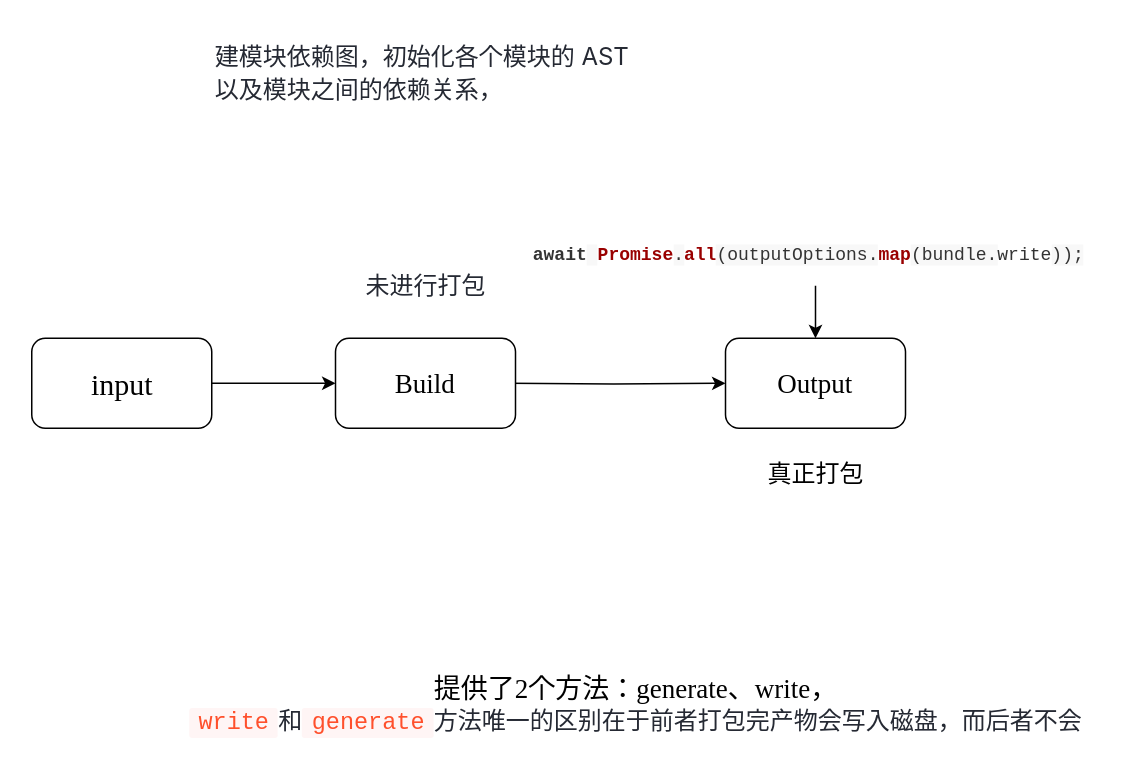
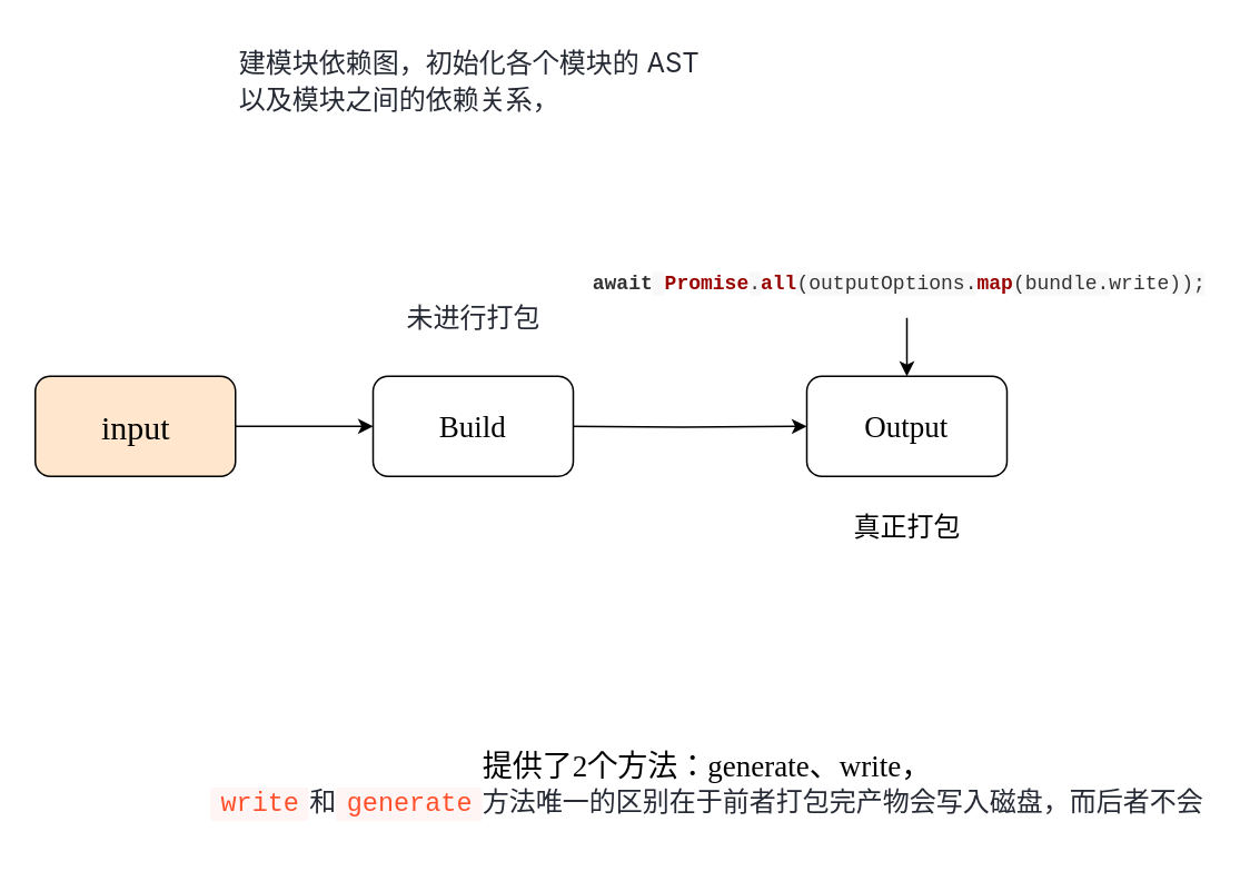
  <mxCell id="0" />
  <mxCell id="1" parent="0" />
  <mxCell id="2" style="edgeStyle=orthogonalEdgeStyle;rounded=0;orthogonalLoop=1;jettySize=auto;html=1;exitX=1;exitY=0.5;exitDx=0;exitDy=0;fontSize=24;" edge="1" parent="1" source="3"><mxGeometry relative="1" as="geometry"><mxPoint x="223" y="255" as="targetPoint" /></mxGeometry></mxCell>
- <mxCell id="3" value="&lt;font style=&quot;font-size: 20px;&quot;&gt;input&lt;/font&gt;" style="rounded=1;whiteSpace=wrap;html=1;fontSize=20;fontFamily=Verdana;" vertex="1" parent="1"><mxGeometry x="20.5" y="225" width="120" height="60" as="geometry" /></mxCell>
+ <mxCell id="3" value="&lt;font style=&quot;font-size: 20px;&quot;&gt;input&lt;/font&gt;" style="rounded=1;whiteSpace=wrap;html=1;fontSize=20;fontFamily=Verdana;fillColor=#ffe6cc;" vertex="1" parent="1"><mxGeometry x="20.5" y="225" width="120" height="60" as="geometry" /></mxCell>
  <mxCell id="4" style="edgeStyle=orthogonalEdgeStyle;rounded=0;orthogonalLoop=1;jettySize=auto;html=1;exitX=1;exitY=0.5;exitDx=0;exitDy=0;entryX=0;entryY=0.5;entryDx=0;entryDy=0;fontSize=24;" edge="1" parent="1" target="7"><mxGeometry relative="1" as="geometry"><mxPoint x="333" y="255" as="sourcePoint" /><mxPoint x="403" y="255" as="targetPoint" /></mxGeometry></mxCell>
  <mxCell id="5" value="&lt;span style=&quot;color: rgb(37, 41, 51); font-family: -apple-system, system-ui, &amp;quot;Segoe UI&amp;quot;, Roboto, Ubuntu, Cantarell, &amp;quot;Noto Sans&amp;quot;, sans-serif, &amp;quot;system-ui&amp;quot;, &amp;quot;Helvetica Neue&amp;quot;, &amp;quot;PingFang SC&amp;quot;, &amp;quot;Hiragino Sans GB&amp;quot;, &amp;quot;Microsoft YaHei&amp;quot;, Arial; font-size: 16px; font-style: normal; font-variant-ligatures: normal; font-variant-caps: normal; font-weight: 400; letter-spacing: normal; orphans: 2; text-align: start; text-indent: 0px; text-transform: none; widows: 2; word-spacing: 0px; -webkit-text-stroke-width: 0px; background-color: rgb(255, 255, 255); text-decoration-thickness: initial; text-decoration-style: initial; text-decoration-color: initial; float: none; display: inline !important;&quot;&gt;建模块依赖图，初始化各个模块的 AST 以及模块之间的依赖关系，&lt;/span&gt;" style="text;whiteSpace=wrap;html=1;fontSize=18;fontFamily=Verdana;" vertex="1" parent="1"><mxGeometry x="140.5" y="20" width="285" height="50" as="geometry" /></mxCell>
  <mxCell id="6" value="&lt;span style=&quot;font-size: 18px;&quot;&gt;Build&lt;/span&gt;" style="rounded=1;whiteSpace=wrap;html=1;fontSize=20;fontFamily=Verdana;" vertex="1" parent="1"><mxGeometry x="223" y="225" width="120" height="60" as="geometry" /></mxCell>
  <mxCell id="7" value="&lt;span style=&quot;font-size: 18px;&quot;&gt;Output&lt;/span&gt;" style="rounded=1;whiteSpace=wrap;html=1;fontSize=20;fontFamily=Verdana;" vertex="1" parent="1"><mxGeometry x="483" y="225" width="120" height="60" as="geometry" /></mxCell>
  <mxCell id="8" value="提供了2个方法：generate、write，&lt;br&gt;&lt;code style=&quot;font-family: Menlo, Monaco, Consolas, &amp;quot;Courier New&amp;quot;, monospace; font-size: 0.87em; word-break: break-word; border-radius: 2px; overflow-x: auto; background-color: rgb(255, 245, 245); color: rgb(255, 80, 44); padding: 0.065em 0.4em; text-align: start;&quot;&gt;write&lt;/code&gt;&lt;span style=&quot;color: rgb(37, 41, 51); font-family: -apple-system, system-ui, &amp;quot;Segoe UI&amp;quot;, Roboto, Ubuntu, Cantarell, &amp;quot;Noto Sans&amp;quot;, sans-serif, &amp;quot;system-ui&amp;quot;, &amp;quot;Helvetica Neue&amp;quot;, &amp;quot;PingFang SC&amp;quot;, &amp;quot;Hiragino Sans GB&amp;quot;, &amp;quot;Microsoft YaHei&amp;quot;, Arial; font-size: 16px; text-align: start; background-color: rgb(255, 255, 255);&quot;&gt;和&lt;/span&gt;&lt;code style=&quot;font-family: Menlo, Monaco, Consolas, &amp;quot;Courier New&amp;quot;, monospace; font-size: 0.87em; word-break: break-word; border-radius: 2px; overflow-x: auto; background-color: rgb(255, 245, 245); color: rgb(255, 80, 44); padding: 0.065em 0.4em; text-align: start;&quot;&gt;generate&lt;/code&gt;&lt;span style=&quot;color: rgb(37, 41, 51); font-family: -apple-system, system-ui, &amp;quot;Segoe UI&amp;quot;, Roboto, Ubuntu, Cantarell, &amp;quot;Noto Sans&amp;quot;, sans-serif, &amp;quot;system-ui&amp;quot;, &amp;quot;Helvetica Neue&amp;quot;, &amp;quot;PingFang SC&amp;quot;, &amp;quot;Hiragino Sans GB&amp;quot;, &amp;quot;Microsoft YaHei&amp;quot;, Arial; font-size: 16px; text-align: start; background-color: rgb(255, 255, 255);&quot;&gt;方法唯一的区别在于前者打包完产物会写入磁盘，而后者不会&lt;/span&gt;" style="text;html=1;align=center;verticalAlign=middle;resizable=0;points=[];autosize=1;strokeColor=none;fillColor=none;fontSize=18;fontFamily=Verdana;" vertex="1" parent="1"><mxGeometry x="113" y="440" width="620" height="60" as="geometry" /></mxCell>
  <mxCell id="9" value="&lt;span style=&quot;color: rgb(37, 41, 51); font-family: -apple-system, system-ui, &amp;quot;Segoe UI&amp;quot;, Roboto, Ubuntu, Cantarell, &amp;quot;Noto Sans&amp;quot;, sans-serif, &amp;quot;system-ui&amp;quot;, &amp;quot;Helvetica Neue&amp;quot;, &amp;quot;PingFang SC&amp;quot;, &amp;quot;Hiragino Sans GB&amp;quot;, &amp;quot;Microsoft YaHei&amp;quot;, Arial; font-size: 16px; text-align: start; background-color: rgb(255, 255, 255);&quot;&gt;未进行打包&lt;/span&gt;" style="text;html=1;align=center;verticalAlign=middle;resizable=0;points=[];autosize=1;strokeColor=none;fillColor=none;fontSize=16;fontFamily=Verdana;" vertex="1" parent="1"><mxGeometry x="233" y="175" width="100" height="30" as="geometry" /></mxCell>
  <mxCell id="10" value="" style="edgeStyle=orthogonalEdgeStyle;rounded=0;orthogonalLoop=1;jettySize=auto;html=1;fontFamily=Verdana;fontSize=18;" edge="1" parent="1" source="11" target="7"><mxGeometry relative="1" as="geometry" /></mxCell>
  <mxCell id="11" value="&lt;meta charset=&quot;utf-8&quot;&gt;&lt;span style=&quot;color: rgb(51, 51, 51); font-weight: 700; font-family: Menlo, Monaco, Consolas, &amp;quot;Courier New&amp;quot;, monospace; font-size: 12px; font-style: normal; font-variant-ligatures: normal; font-variant-caps: normal; letter-spacing: normal; orphans: 2; text-align: start; text-indent: 0px; text-transform: none; widows: 2; word-spacing: 0px; -webkit-text-stroke-width: 0px; text-decoration-thickness: initial; text-decoration-style: initial; text-decoration-color: initial;&quot; class=&quot;hljs-keyword&quot;&gt;await&lt;/span&gt;&lt;span style=&quot;color: rgb(51, 51, 51); font-family: Menlo, Monaco, Consolas, &amp;quot;Courier New&amp;quot;, monospace; font-size: 12px; font-style: normal; font-variant-ligatures: normal; font-variant-caps: normal; font-weight: 400; letter-spacing: normal; orphans: 2; text-align: start; text-indent: 0px; text-transform: none; widows: 2; word-spacing: 0px; -webkit-text-stroke-width: 0px; background-color: rgb(248, 248, 248); text-decoration-thickness: initial; text-decoration-style: initial; text-decoration-color: initial; float: none; display: inline !important;&quot;&gt; &lt;/span&gt;&lt;span style=&quot;color: rgb(153, 0, 0); font-weight: 700; font-family: Menlo, Monaco, Consolas, &amp;quot;Courier New&amp;quot;, monospace; font-size: 12px; font-style: normal; font-variant-ligatures: normal; font-variant-caps: normal; letter-spacing: normal; orphans: 2; text-align: start; text-indent: 0px; text-transform: none; widows: 2; word-spacing: 0px; -webkit-text-stroke-width: 0px; text-decoration-thickness: initial; text-decoration-style: initial; text-decoration-color: initial;&quot; class=&quot;hljs-title class_&quot;&gt;Promise&lt;/span&gt;&lt;span style=&quot;color: rgb(51, 51, 51); font-family: Menlo, Monaco, Consolas, &amp;quot;Courier New&amp;quot;, monospace; font-size: 12px; font-style: normal; font-variant-ligatures: normal; font-variant-caps: normal; font-weight: 400; letter-spacing: normal; orphans: 2; text-align: start; text-indent: 0px; text-transform: none; widows: 2; word-spacing: 0px; -webkit-text-stroke-width: 0px; background-color: rgb(248, 248, 248); text-decoration-thickness: initial; text-decoration-style: initial; text-decoration-color: initial; float: none; display: inline !important;&quot;&gt;.&lt;/span&gt;&lt;span style=&quot;color: rgb(153, 0, 0); font-weight: 700; font-family: Menlo, Monaco, Consolas, &amp;quot;Courier New&amp;quot;, monospace; font-size: 12px; font-style: normal; font-variant-ligatures: normal; font-variant-caps: normal; letter-spacing: normal; orphans: 2; text-align: start; text-indent: 0px; text-transform: none; widows: 2; word-spacing: 0px; -webkit-text-stroke-width: 0px; text-decoration-thickness: initial; text-decoration-style: initial; text-decoration-color: initial;&quot; class=&quot;hljs-title function_&quot;&gt;all&lt;/span&gt;&lt;span style=&quot;color: rgb(51, 51, 51); font-family: Menlo, Monaco, Consolas, &amp;quot;Courier New&amp;quot;, monospace; font-size: 12px; font-style: normal; font-variant-ligatures: normal; font-variant-caps: normal; font-weight: 400; letter-spacing: normal; orphans: 2; text-align: start; text-indent: 0px; text-transform: none; widows: 2; word-spacing: 0px; -webkit-text-stroke-width: 0px; background-color: rgb(248, 248, 248); text-decoration-thickness: initial; text-decoration-style: initial; text-decoration-color: initial; float: none; display: inline !important;&quot;&gt;(outputOptions.&lt;/span&gt;&lt;span style=&quot;color: rgb(153, 0, 0); font-weight: 700; font-family: Menlo, Monaco, Consolas, &amp;quot;Courier New&amp;quot;, monospace; font-size: 12px; font-style: normal; font-variant-ligatures: normal; font-variant-caps: normal; letter-spacing: normal; orphans: 2; text-align: start; text-indent: 0px; text-transform: none; widows: 2; word-spacing: 0px; -webkit-text-stroke-width: 0px; text-decoration-thickness: initial; text-decoration-style: initial; text-decoration-color: initial;&quot; class=&quot;hljs-title function_&quot;&gt;map&lt;/span&gt;&lt;span style=&quot;color: rgb(51, 51, 51); font-family: Menlo, Monaco, Consolas, &amp;quot;Courier New&amp;quot;, monospace; font-size: 12px; font-style: normal; font-variant-ligatures: normal; font-variant-caps: normal; font-weight: 400; letter-spacing: normal; orphans: 2; text-align: start; text-indent: 0px; text-transform: none; widows: 2; word-spacing: 0px; -webkit-text-stroke-width: 0px; background-color: rgb(248, 248, 248); text-decoration-thickness: initial; text-decoration-style: initial; text-decoration-color: initial; float: none; display: inline !important;&quot;&gt;(bundle.&lt;/span&gt;&lt;span style=&quot;color: rgb(51, 51, 51); font-family: Menlo, Monaco, Consolas, &amp;quot;Courier New&amp;quot;, monospace; font-size: 12px; font-style: normal; font-variant-ligatures: normal; font-variant-caps: normal; font-weight: 400; letter-spacing: normal; orphans: 2; text-align: start; text-indent: 0px; text-transform: none; widows: 2; word-spacing: 0px; -webkit-text-stroke-width: 0px; text-decoration-thickness: initial; text-decoration-style: initial; text-decoration-color: initial;&quot; class=&quot;hljs-property&quot;&gt;write&lt;/span&gt;&lt;span style=&quot;color: rgb(51, 51, 51); font-family: Menlo, Monaco, Consolas, &amp;quot;Courier New&amp;quot;, monospace; font-size: 12px; font-style: normal; font-variant-ligatures: normal; font-variant-caps: normal; font-weight: 400; letter-spacing: normal; orphans: 2; text-align: start; text-indent: 0px; text-transform: none; widows: 2; word-spacing: 0px; -webkit-text-stroke-width: 0px; background-color: rgb(248, 248, 248); text-decoration-thickness: initial; text-decoration-style: initial; text-decoration-color: initial; float: none; display: inline !important;&quot;&gt;));&lt;/span&gt;" style="text;whiteSpace=wrap;html=1;fontSize=18;fontFamily=Verdana;" vertex="1" parent="1"><mxGeometry x="353" y="150" width="380" height="40" as="geometry" /></mxCell>
  <mxCell id="12" value="真正打包" style="text;html=1;align=center;verticalAlign=middle;resizable=0;points=[];autosize=1;strokeColor=none;fillColor=none;fontSize=16;fontFamily=Verdana;" vertex="1" parent="1"><mxGeometry x="498" y="300" width="90" height="30" as="geometry" /></mxCell>
